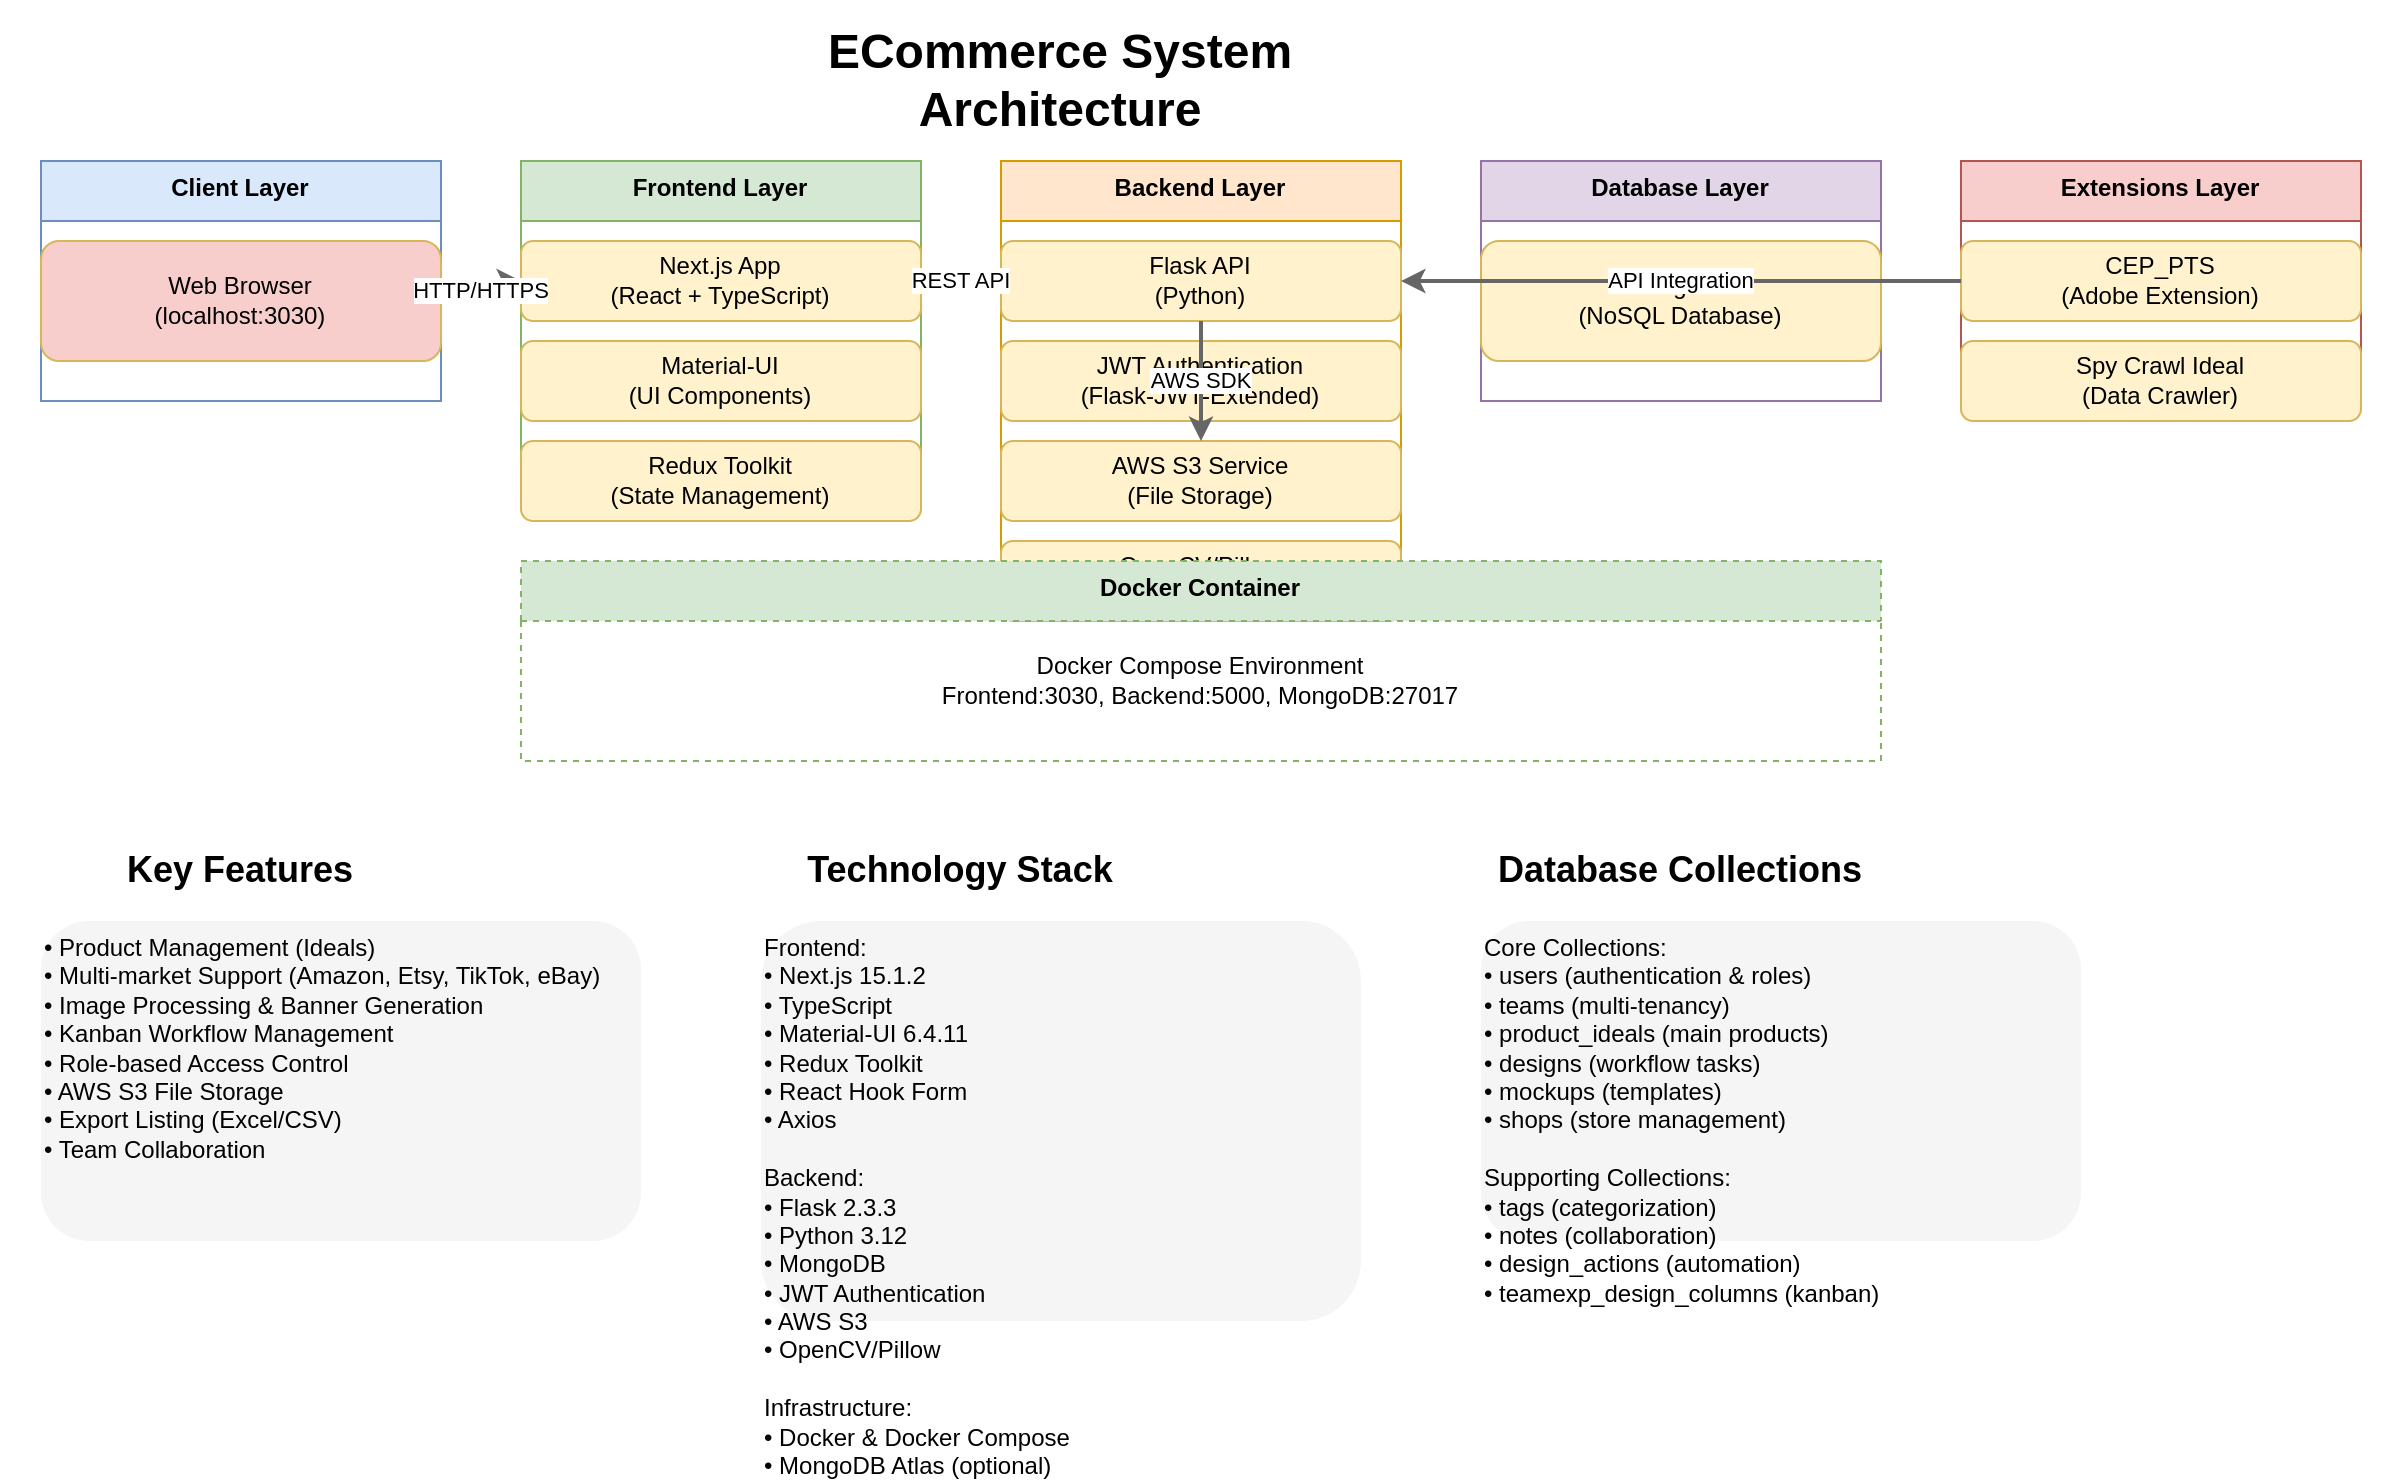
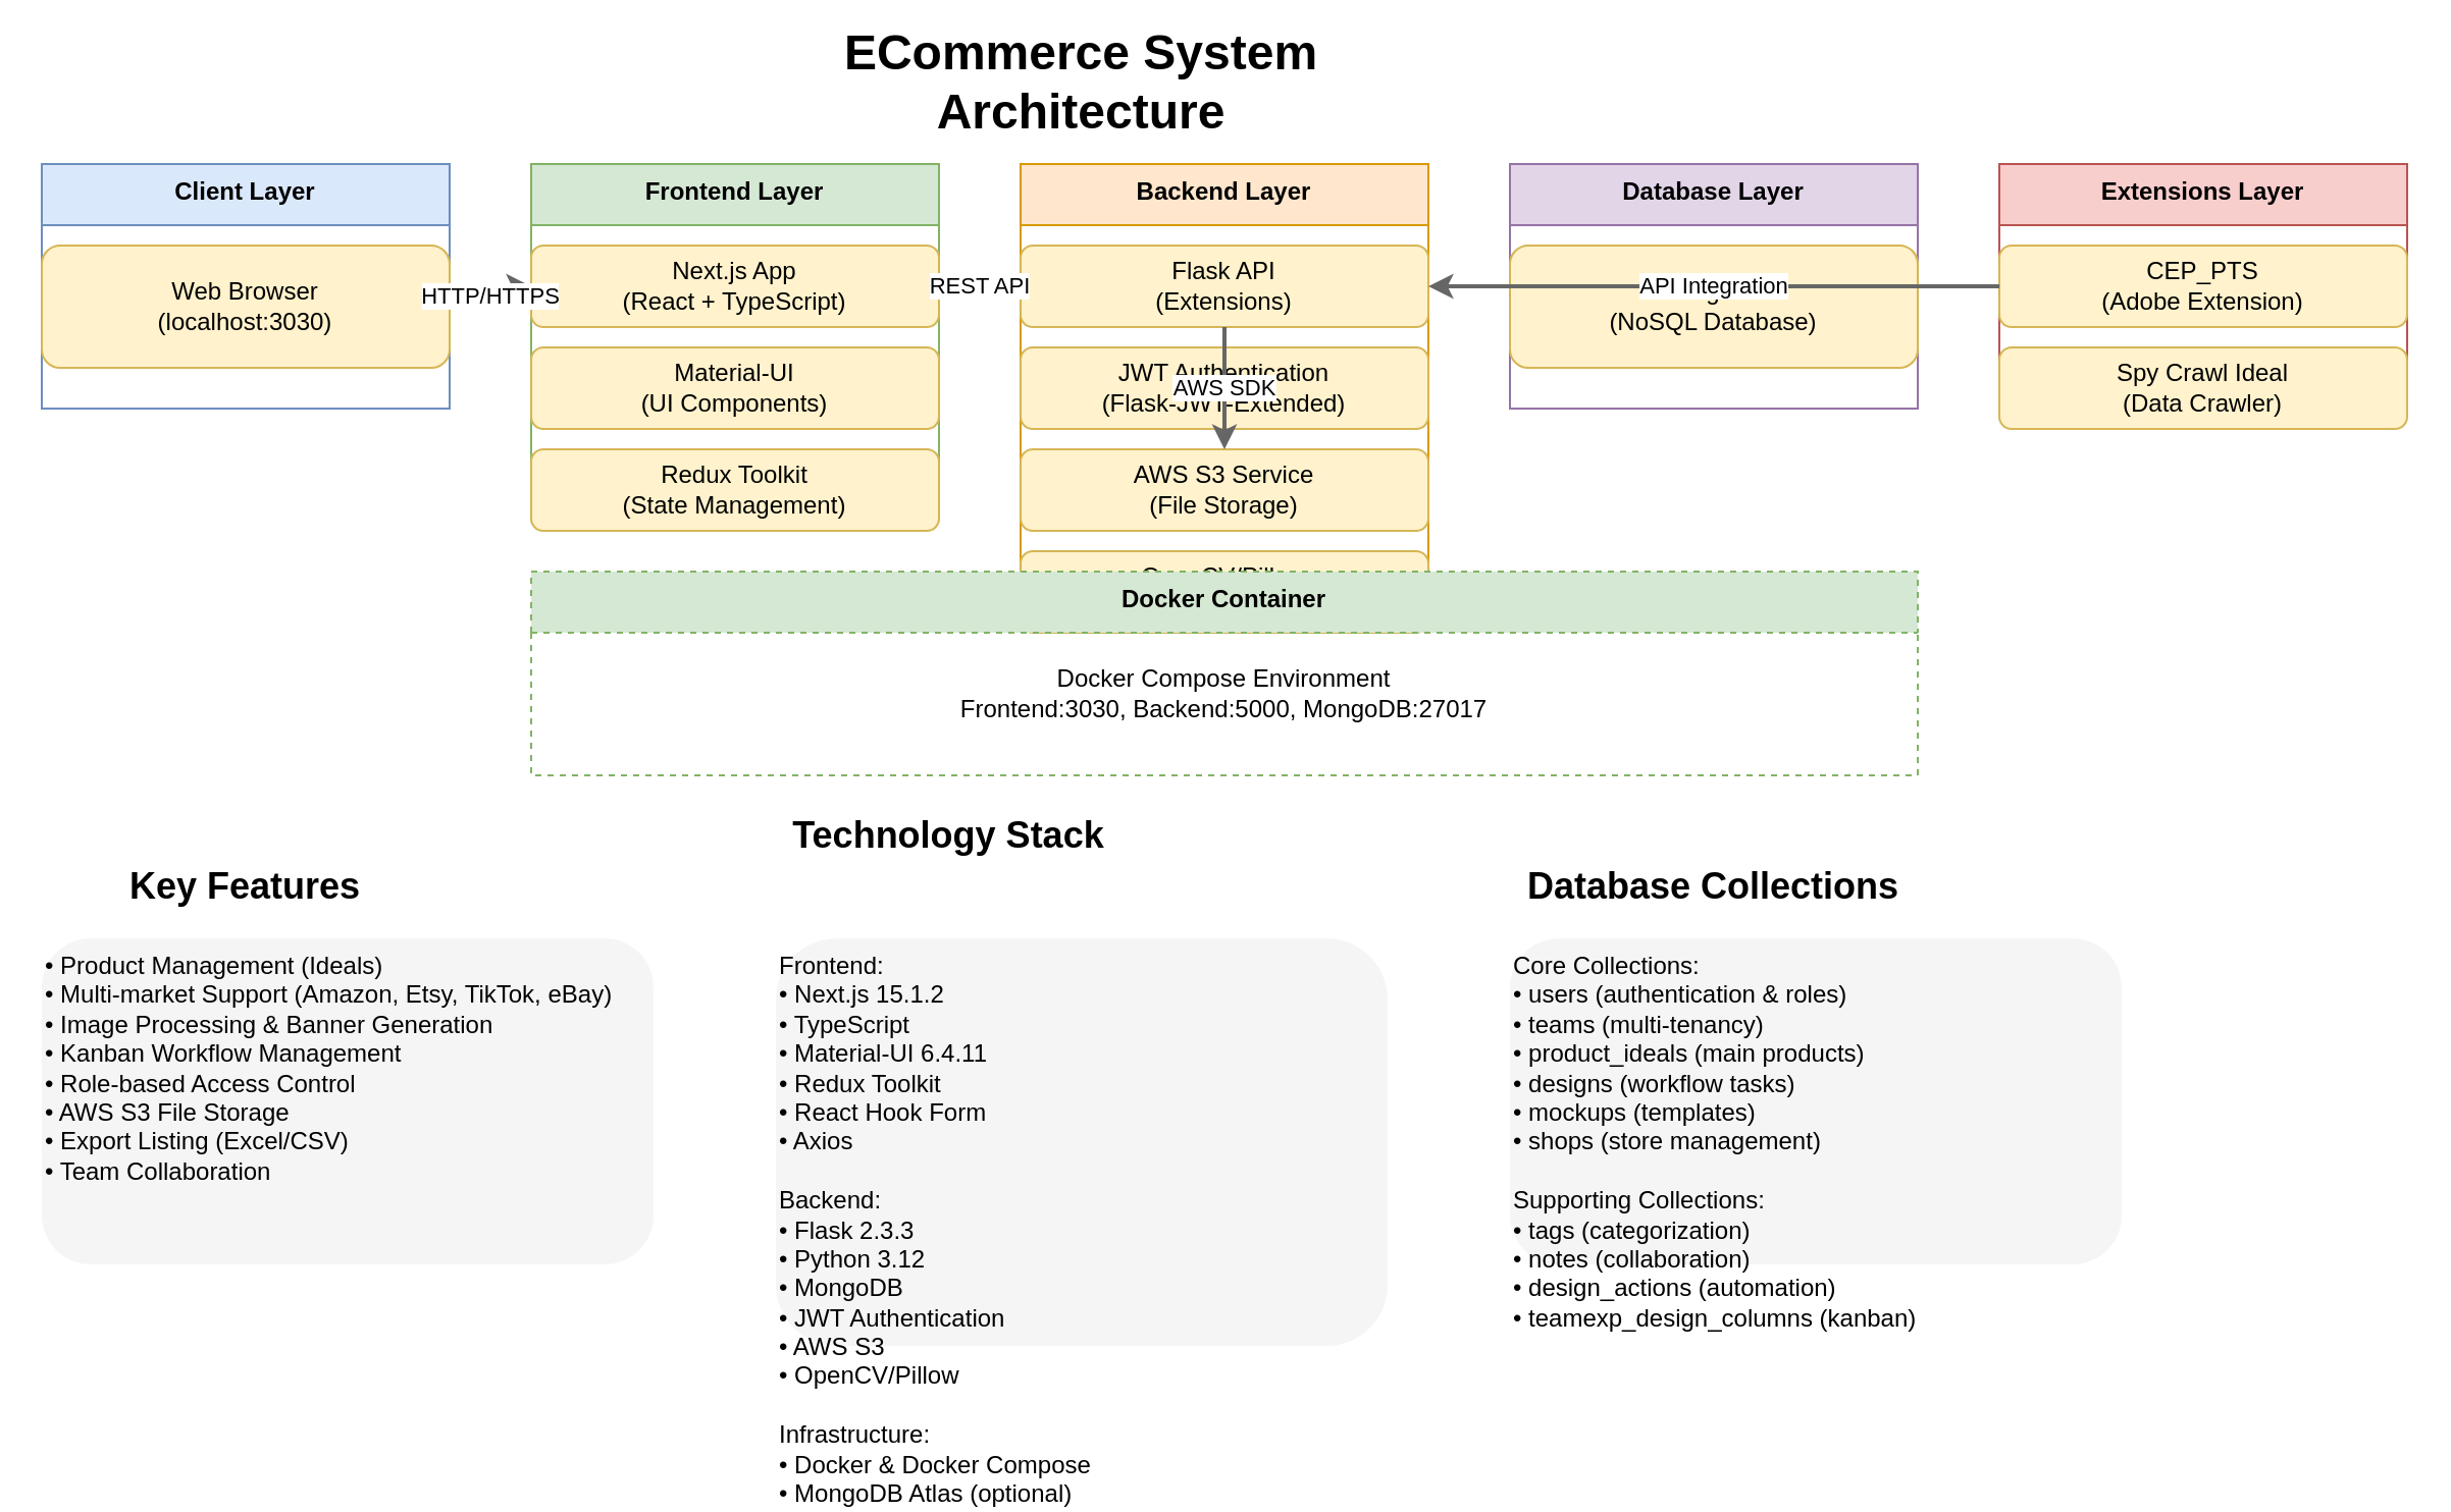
  <mxCell id="0" />
  <mxCell id="1" parent="0" />
  <mxCell id="2" value="ECommerce System Architecture" style="text;html=1;strokeColor=none;fillColor=none;align=center;verticalAlign=middle;whiteSpace=wrap;rounded=0;fontSize=24;fontStyle=1;" vertex="1" parent="1"><mxGeometry x="380" y="20" width="300" height="40" as="geometry" /></mxCell>
  <mxCell id="3" value="Client Layer" style="swimlane;fontStyle=1;align=center;verticalAlign=top;childLayout=stackLayout;horizontal=1;startSize=30;horizontalStack=0;resizeParent=1;resizeParentMax=0;resizeLast=0;collapsible=1;marginBottom=0;whiteSpace=wrap;html=1;fillColor=#dae8fc;strokeColor=#6c8ebf;" vertex="1" parent="1"><mxGeometry x="20" y="80" width="200" height="120" as="geometry" /></mxCell>
- <mxCell id="4" value="Web Browser&#10;(localhost:3030)" style="rounded=1;whiteSpace=wrap;html=1;fillColor=#f8cecc;strokeColor=#d6b656;" vertex="1" parent="3"><mxGeometry y="40" width="200" height="60" as="geometry" /></mxCell>
+ <mxCell id="4" value="Web Browser&#10;(localhost:3030)" style="rounded=1;whiteSpace=wrap;html=1;fillColor=#fff2cc;strokeColor=#d6b656;" vertex="1" parent="3"><mxGeometry y="40" width="200" height="60" as="geometry" /></mxCell>
  <mxCell id="5" value="Frontend Layer" style="swimlane;fontStyle=1;align=center;verticalAlign=top;childLayout=stackLayout;horizontal=1;startSize=30;horizontalStack=0;resizeParent=1;resizeParentMax=0;resizeLast=0;collapsible=1;marginBottom=0;whiteSpace=wrap;html=1;fillColor=#d5e8d4;strokeColor=#82b366;" vertex="1" parent="1"><mxGeometry x="260" y="80" width="200" height="160" as="geometry" /></mxCell>
  <mxCell id="6" value="Next.js App&#10;(React + TypeScript)" style="rounded=1;whiteSpace=wrap;html=1;fillColor=#fff2cc;strokeColor=#d6b656;" vertex="1" parent="5"><mxGeometry y="40" width="200" height="40" as="geometry" /></mxCell>
  <mxCell id="7" value="Material-UI&#10;(UI Components)" style="rounded=1;whiteSpace=wrap;html=1;fillColor=#fff2cc;strokeColor=#d6b656;" vertex="1" parent="5"><mxGeometry y="90" width="200" height="40" as="geometry" /></mxCell>
  <mxCell id="8" value="Redux Toolkit&#10;(State Management)" style="rounded=1;whiteSpace=wrap;html=1;fillColor=#fff2cc;strokeColor=#d6b656;" vertex="1" parent="5"><mxGeometry y="140" width="200" height="40" as="geometry" /></mxCell>
  <mxCell id="9" value="Backend Layer" style="swimlane;fontStyle=1;align=center;verticalAlign=top;childLayout=stackLayout;horizontal=1;startSize=30;horizontalStack=0;resizeParent=1;resizeParentMax=0;resizeLast=0;collapsible=1;marginBottom=0;whiteSpace=wrap;html=1;fillColor=#ffe6cc;strokeColor=#d79b00;" vertex="1" parent="1"><mxGeometry x="500" y="80" width="200" height="200" as="geometry" /></mxCell>
- <mxCell id="10" value="Flask API&#10;(Python)" style="rounded=1;whiteSpace=wrap;html=1;fillColor=#fff2cc;strokeColor=#d6b656;" vertex="1" parent="9"><mxGeometry y="40" width="200" height="40" as="geometry" /></mxCell>
+ <mxCell id="10" value="Flask API&#10;(Extensions)" style="rounded=1;whiteSpace=wrap;html=1;fillColor=#fff2cc;strokeColor=#d6b656;" vertex="1" parent="9"><mxGeometry y="40" width="200" height="40" as="geometry" /></mxCell>
  <mxCell id="11" value="JWT Authentication&#10;(Flask-JWT-Extended)" style="rounded=1;whiteSpace=wrap;html=1;fillColor=#fff2cc;strokeColor=#d6b656;" vertex="1" parent="9"><mxGeometry y="90" width="200" height="40" as="geometry" /></mxCell>
  <mxCell id="12" value="AWS S3 Service&#10;(File Storage)" style="rounded=1;whiteSpace=wrap;html=1;fillColor=#fff2cc;strokeColor=#d6b656;" vertex="1" parent="9"><mxGeometry y="140" width="200" height="40" as="geometry" /></mxCell>
  <mxCell id="13" value="OpenCV/Pillow&#10;(Image Processing)" style="rounded=1;whiteSpace=wrap;html=1;fillColor=#fff2cc;strokeColor=#d6b656;" vertex="1" parent="9"><mxGeometry y="190" width="200" height="40" as="geometry" /></mxCell>
  <mxCell id="14" value="Database Layer" style="swimlane;fontStyle=1;align=center;verticalAlign=top;childLayout=stackLayout;horizontal=1;startSize=30;horizontalStack=0;resizeParent=1;resizeParentMax=0;resizeLast=0;collapsible=1;marginBottom=0;whiteSpace=wrap;html=1;fillColor=#e1d5e7;strokeColor=#9673a6;" vertex="1" parent="1"><mxGeometry x="740" y="80" width="200" height="120" as="geometry" /></mxCell>
  <mxCell id="15" value="MongoDB&#10;(NoSQL Database)" style="rounded=1;whiteSpace=wrap;html=1;fillColor=#fff2cc;strokeColor=#d6b656;" vertex="1" parent="14"><mxGeometry y="40" width="200" height="60" as="geometry" /></mxCell>
  <mxCell id="16" value="Extensions Layer" style="swimlane;fontStyle=1;align=center;verticalAlign=top;childLayout=stackLayout;horizontal=1;startSize=30;horizontalStack=0;resizeParent=1;resizeParentMax=0;resizeLast=0;collapsible=1;marginBottom=0;whiteSpace=wrap;html=1;fillColor=#f8cecc;strokeColor=#b85450;" vertex="1" parent="1"><mxGeometry x="980" y="80" width="200" height="120" as="geometry" /></mxCell>
  <mxCell id="17" value="CEP_PTS&#10;(Adobe Extension)" style="rounded=1;whiteSpace=wrap;html=1;fillColor=#fff2cc;strokeColor=#d6b656;" vertex="1" parent="16"><mxGeometry y="40" width="200" height="40" as="geometry" /></mxCell>
  <mxCell id="18" value="Spy Crawl Ideal&#10;(Data Crawler)" style="rounded=1;whiteSpace=wrap;html=1;fillColor=#fff2cc;strokeColor=#d6b656;" vertex="1" parent="16"><mxGeometry y="90" width="200" height="40" as="geometry" /></mxCell>
  <mxCell id="19" value="Docker Container" style="swimlane;fontStyle=1;align=center;verticalAlign=top;childLayout=stackLayout;horizontal=1;startSize=30;horizontalStack=0;resizeParent=1;resizeParentMax=0;resizeLast=0;collapsible=1;marginBottom=0;whiteSpace=wrap;html=1;fillColor=#d5e8d4;strokeColor=#82b366;dashed=1;" vertex="1" parent="1"><mxGeometry x="260" y="280" width="680" height="100" as="geometry" /></mxCell>
  <mxCell id="20" value="Docker Compose Environment&#10;Frontend:3030, Backend:5000, MongoDB:27017" style="text;html=1;strokeColor=none;fillColor=none;align=center;verticalAlign=middle;whiteSpace=wrap;rounded=0;fontSize=12;" vertex="1" parent="19"><mxGeometry y="40" width="680" height="40" as="geometry" /></mxCell>
  <mxCell id="21" value="HTTP/HTTPS" style="edgeStyle=orthogonalEdgeStyle;rounded=0;orthogonalLoop=1;jettySize=auto;html=1;strokeColor=#666666;strokeWidth=2;" edge="1" parent="1" source="4" target="6"><mxGeometry relative="1" as="geometry" /></mxCell>
  <mxCell id="22" value="REST API" style="edgeStyle=orthogonalEdgeStyle;rounded=0;orthogonalLoop=1;jettySize=auto;html=1;strokeColor=#666666;strokeWidth=2;" edge="1" parent="1" source="6" target="10"><mxGeometry relative="1" as="geometry" /></mxCell>
  <mxCell id="23" value="AWS SDK" style="edgeStyle=orthogonalEdgeStyle;rounded=0;orthogonalLoop=1;jettySize=auto;html=1;strokeColor=#666666;strokeWidth=2;" edge="1" parent="1" source="10" target="12"><mxGeometry relative="1" as="geometry" /></mxCell>
  <mxCell id="24" value="API Integration" style="edgeStyle=orthogonalEdgeStyle;rounded=0;orthogonalLoop=1;jettySize=auto;html=1;strokeColor=#666666;strokeWidth=2;" edge="1" parent="1" source="17" target="10"><mxGeometry relative="1" as="geometry" /></mxCell>
  <mxCell id="25" value="Key Features" style="text;html=1;strokeColor=none;fillColor=none;align=center;verticalAlign=middle;whiteSpace=wrap;rounded=0;fontSize=18;fontStyle=1;" vertex="1" parent="1"><mxGeometry x="20" y="420" width="200" height="30" as="geometry" /></mxCell>
  <mxCell id="26" value="• Product Management (Ideals)&#10;• Multi-market Support (Amazon, Etsy, TikTok, eBay)&#10;• Image Processing &amp; Banner Generation&#10;• Kanban Workflow Management&#10;• Role-based Access Control&#10;• AWS S3 File Storage&#10;• Export Listing (Excel/CSV)&#10;• Team Collaboration" style="text;html=1;strokeColor=none;fillColor=#f5f5f5;align=left;verticalAlign=top;whiteSpace=wrap;rounded=1;fontSize=12;" vertex="1" parent="1"><mxGeometry x="20" y="460" width="300" height="160" as="geometry" /></mxCell>
- <mxCell id="27" value="Technology Stack" style="text;html=1;strokeColor=none;fillColor=none;align=center;verticalAlign=middle;whiteSpace=wrap;rounded=0;fontSize=18;fontStyle=1;" vertex="1" parent="1"><mxGeometry x="380" y="420" width="200" height="30" as="geometry" /></mxCell>
+ <mxCell id="27" value="Technology Stack" style="text;html=1;strokeColor=none;fillColor=none;align=center;verticalAlign=middle;whiteSpace=wrap;rounded=0;fontSize=18;fontStyle=1;" vertex="1" parent="1"><mxGeometry x="365" y="395" width="200" height="30" as="geometry" /></mxCell>
  <mxCell id="28" value="Frontend:&#10;• Next.js 15.1.2&#10;• TypeScript&#10;• Material-UI 6.4.11&#10;• Redux Toolkit&#10;• React Hook Form&#10;• Axios&#10;&#10;Backend:&#10;• Flask 2.3.3&#10;• Python 3.12&#10;• MongoDB&#10;• JWT Authentication&#10;• AWS S3&#10;• OpenCV/Pillow&#10;&#10;Infrastructure:&#10;• Docker &amp; Docker Compose&#10;• MongoDB Atlas (optional)" style="text;html=1;strokeColor=none;fillColor=#f5f5f5;align=left;verticalAlign=top;whiteSpace=wrap;rounded=1;fontSize=12;" vertex="1" parent="1"><mxGeometry x="380" y="460" width="300" height="200" as="geometry" /></mxCell>
  <mxCell id="29" value="Database Collections" style="text;html=1;strokeColor=none;fillColor=none;align=center;verticalAlign=middle;whiteSpace=wrap;rounded=0;fontSize=18;fontStyle=1;" vertex="1" parent="1"><mxGeometry x="740" y="420" width="200" height="30" as="geometry" /></mxCell>
  <mxCell id="30" value="Core Collections:&#10;• users (authentication &amp; roles)&#10;• teams (multi-tenancy)&#10;• product_ideals (main products)&#10;• designs (workflow tasks)&#10;• mockups (templates)&#10;• shops (store management)&#10;&#10;Supporting Collections:&#10;• tags (categorization)&#10;• notes (collaboration)&#10;• design_actions (automation)&#10;• teamexp_design_columns (kanban)" style="text;html=1;strokeColor=none;fillColor=#f5f5f5;align=left;verticalAlign=top;whiteSpace=wrap;rounded=1;fontSize=12;" vertex="1" parent="1"><mxGeometry x="740" y="460" width="300" height="160" as="geometry" /></mxCell>
